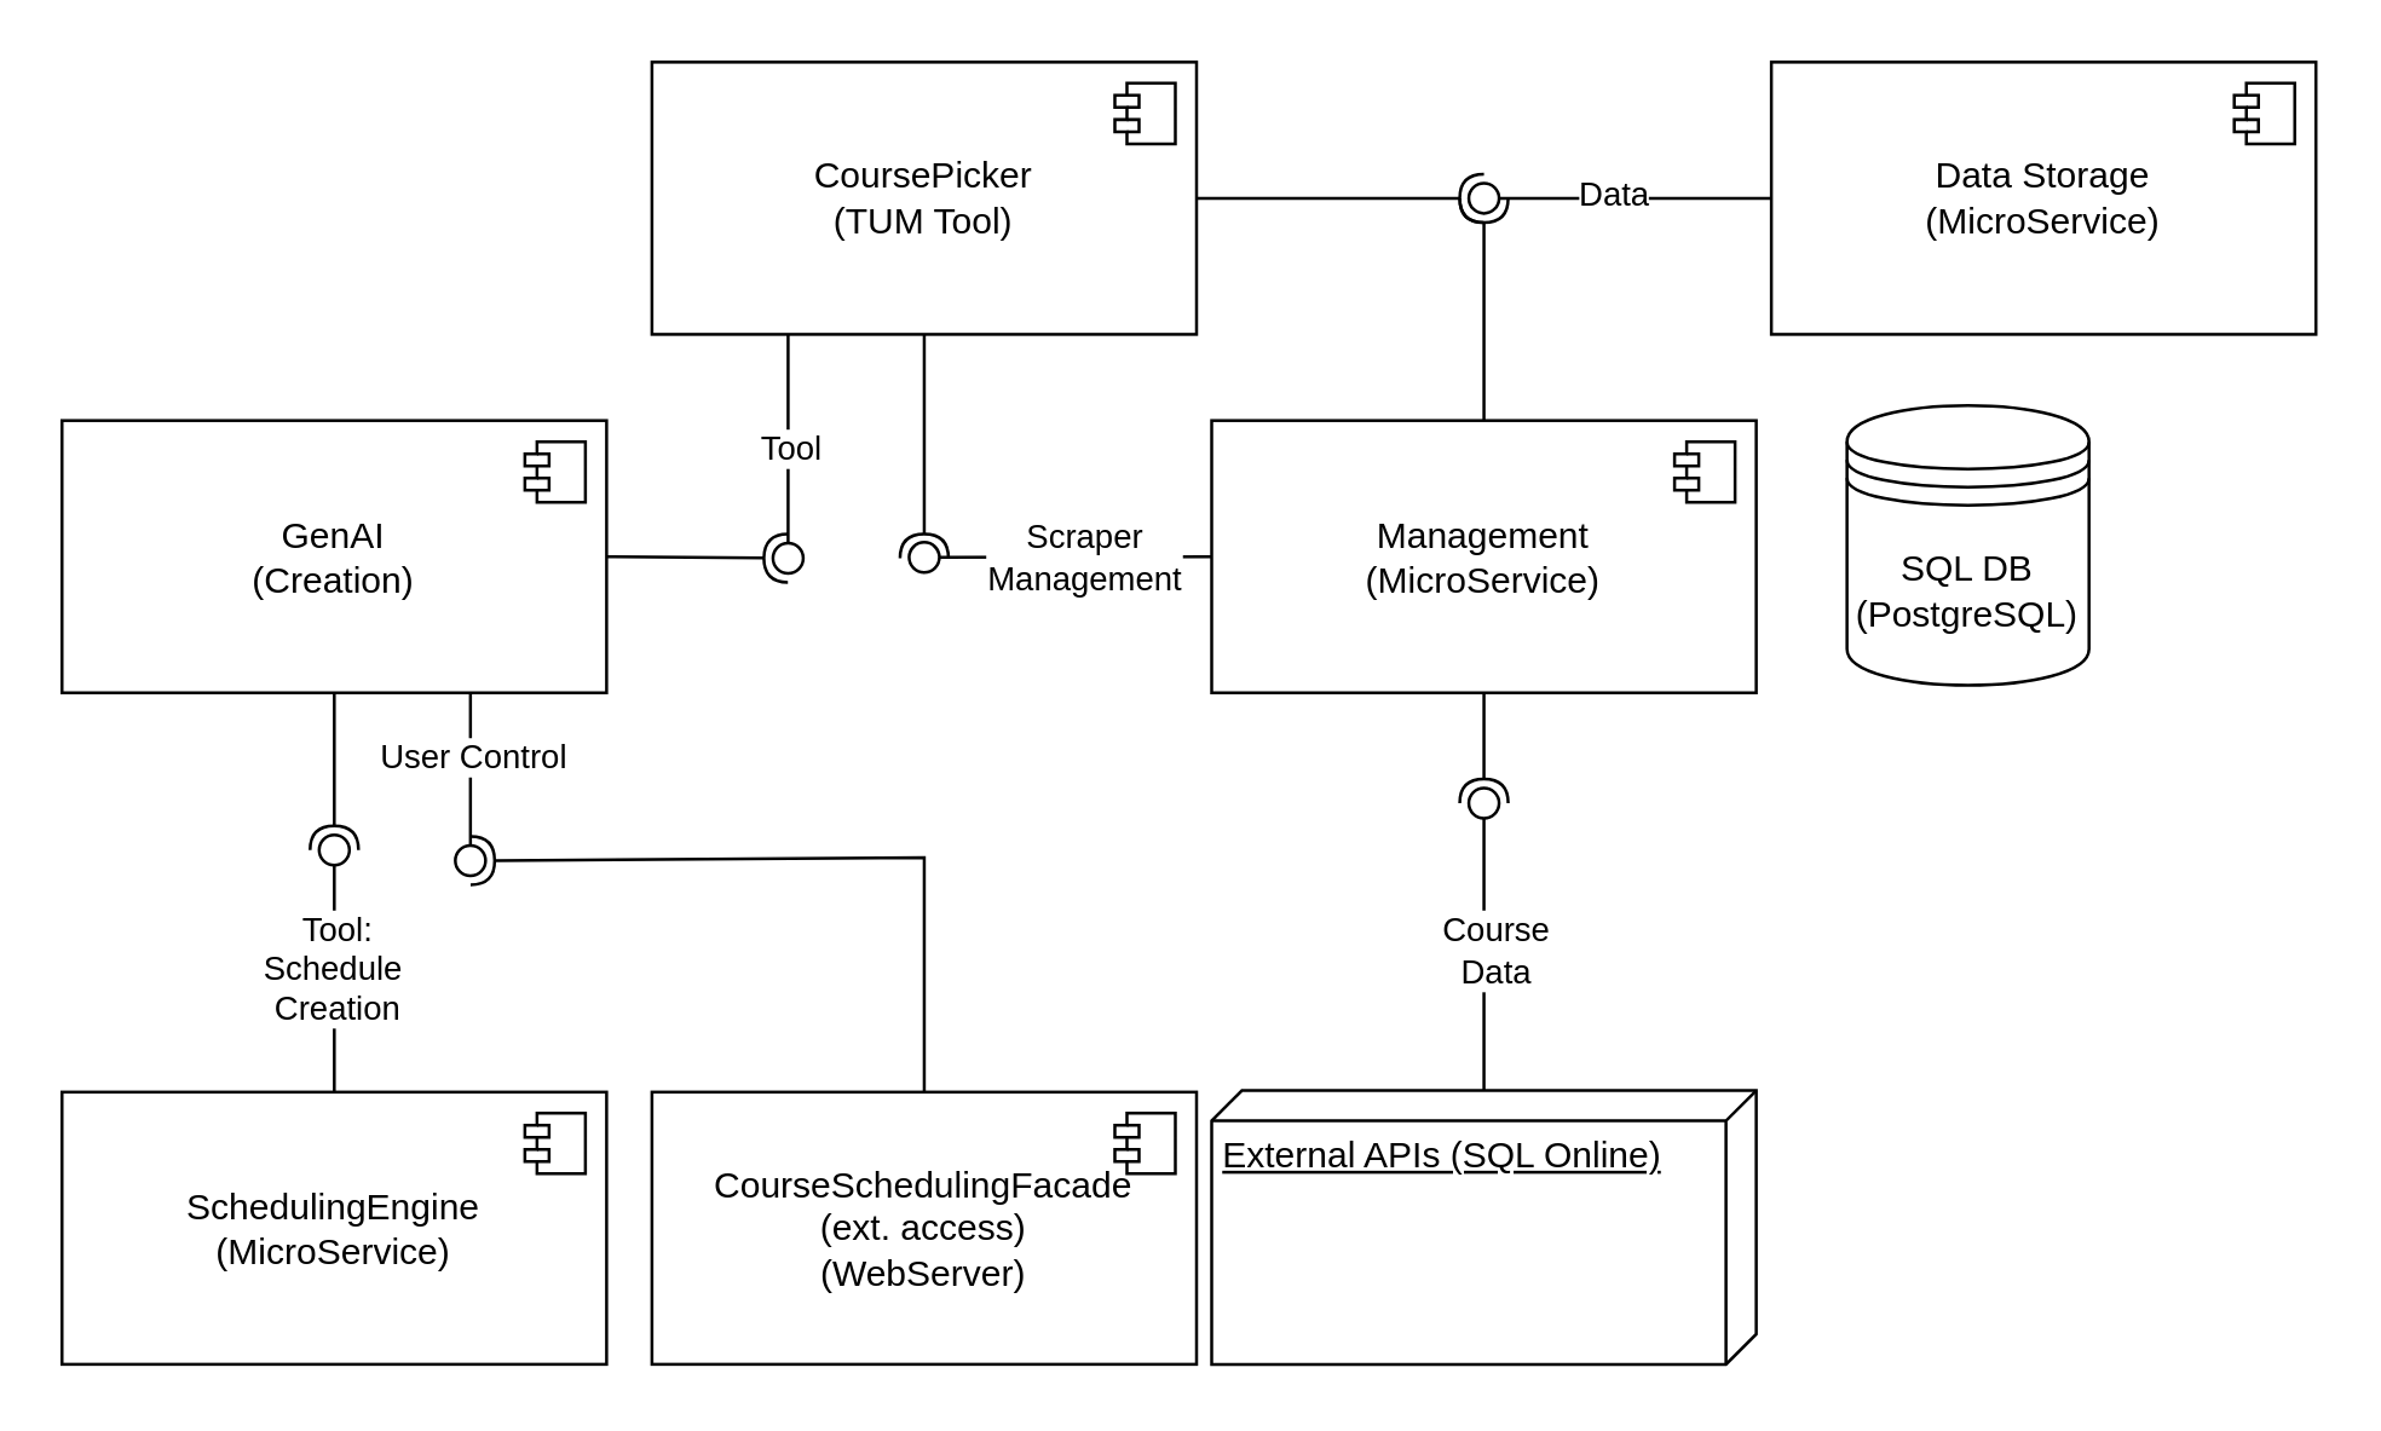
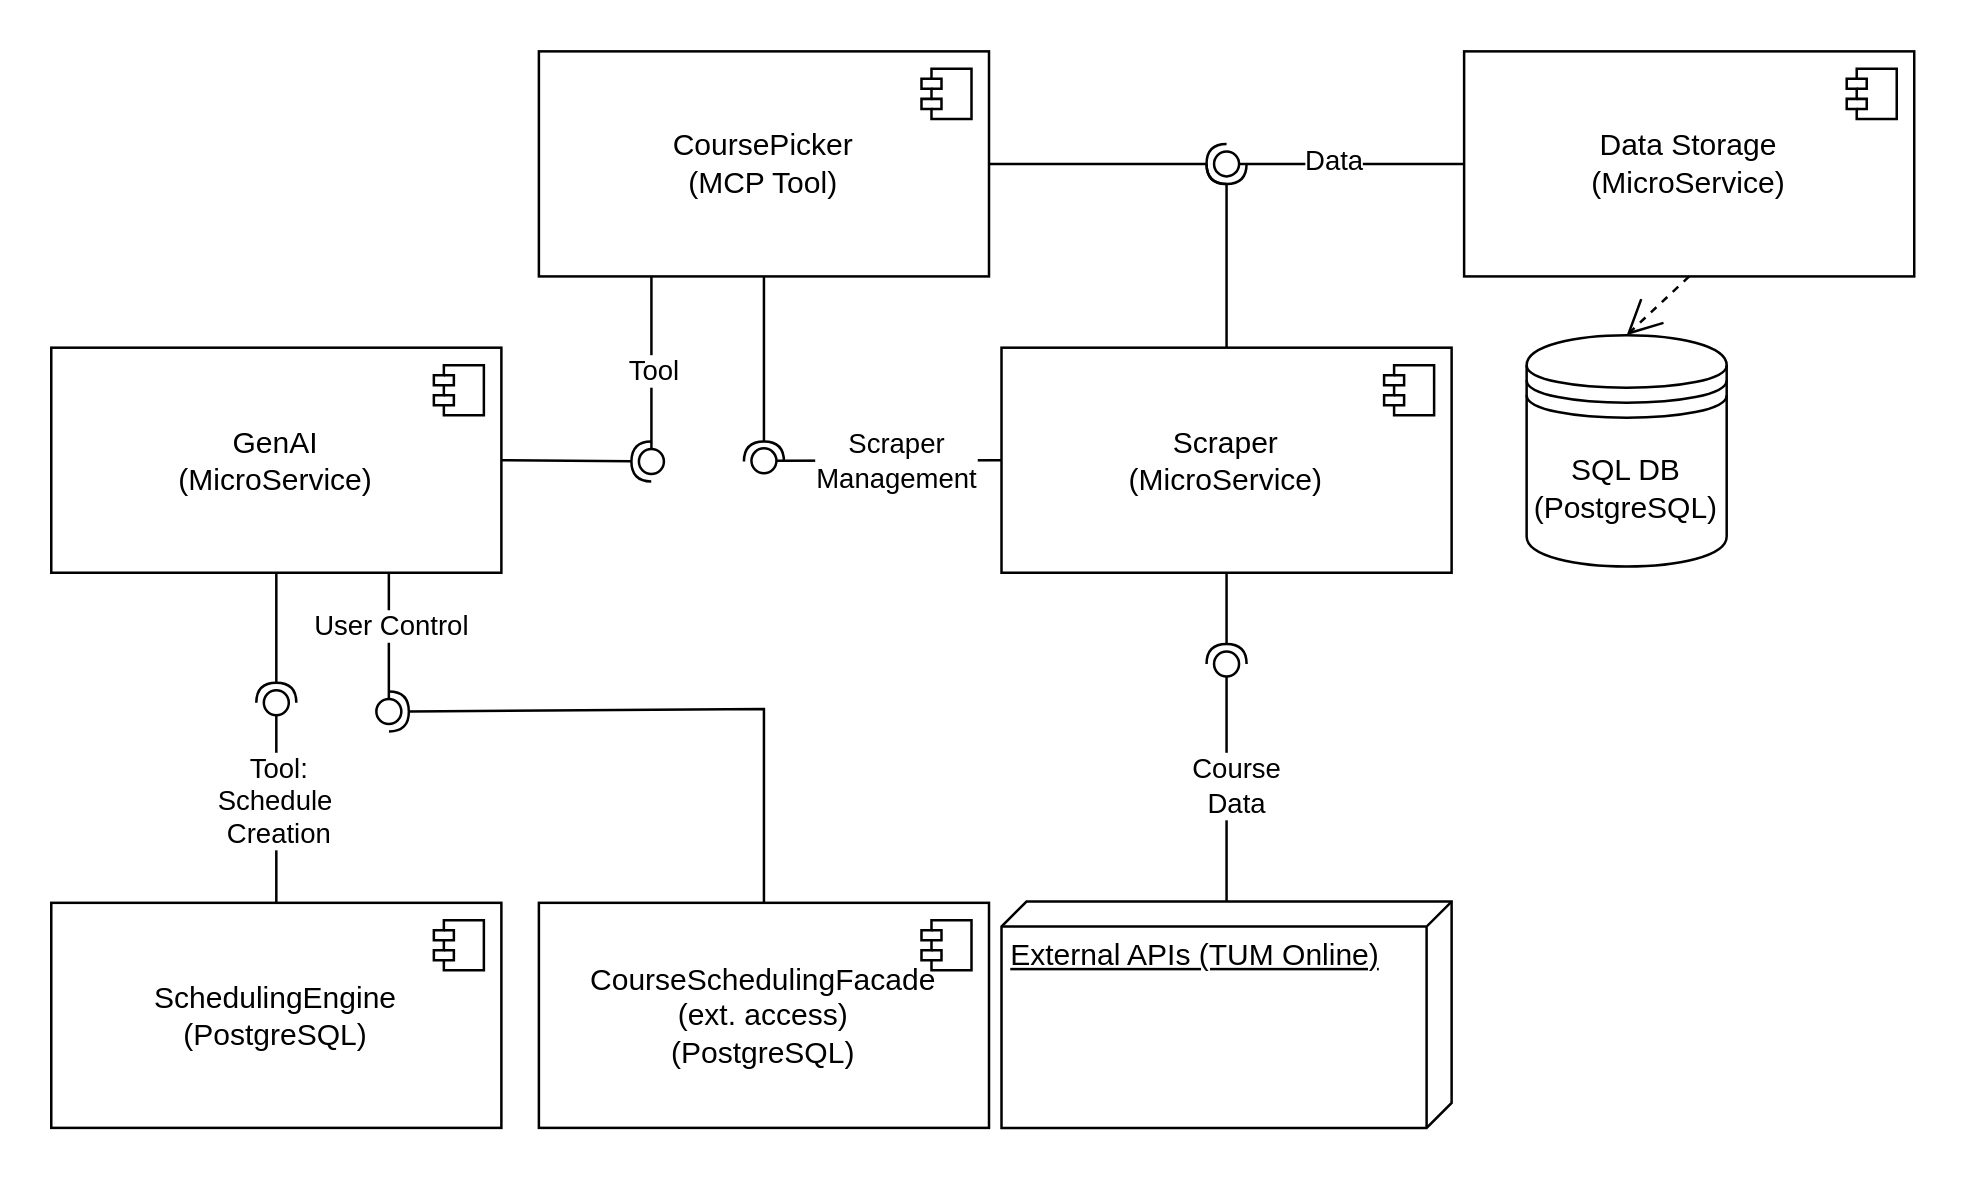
  <mxCell id="0" />
  <mxCell id="1" parent="0" />
- <mxCell id="2" value="&lt;div&gt;GenAI&lt;/div&gt;(Creation)" style="html=1;dropTarget=0;whiteSpace=wrap;" parent="1" vertex="1"><mxGeometry x="20" y="138.5" width="180" height="90" as="geometry" /></mxCell>
+ <mxCell id="2" value="&lt;div&gt;GenAI&lt;/div&gt;(MicroService)" style="html=1;dropTarget=0;whiteSpace=wrap;" parent="1" vertex="1"><mxGeometry x="20" y="138.5" width="180" height="90" as="geometry" /></mxCell>
  <mxCell id="3" value="" style="shape=module;jettyWidth=8;jettyHeight=4;" parent="2" vertex="1"><mxGeometry x="1" width="20" height="20" relative="1" as="geometry"><mxPoint x="-27" y="7" as="offset" /></mxGeometry></mxCell>
- <mxCell id="4" value="&lt;div&gt;CoursePicker&lt;/div&gt;(TUM Tool)" style="html=1;dropTarget=0;whiteSpace=wrap;" parent="1" vertex="1"><mxGeometry x="215" y="20" width="180" height="90" as="geometry" /></mxCell>
+ <mxCell id="4" value="&lt;div&gt;CoursePicker&lt;/div&gt;(MCP Tool)" style="html=1;dropTarget=0;whiteSpace=wrap;" parent="1" vertex="1"><mxGeometry x="215" y="20" width="180" height="90" as="geometry" /></mxCell>
  <mxCell id="5" value="" style="shape=module;jettyWidth=8;jettyHeight=4;" parent="4" vertex="1"><mxGeometry x="1" width="20" height="20" relative="1" as="geometry"><mxPoint x="-27" y="7" as="offset" /></mxGeometry></mxCell>
  <mxCell id="6" value="" style="rounded=0;orthogonalLoop=1;jettySize=auto;html=1;endArrow=halfCircle;endFill=0;endSize=6;strokeWidth=1;sketch=0;exitX=1;exitY=0.5;exitDx=0;exitDy=0;" parent="1" source="2" edge="1"><mxGeometry relative="1" as="geometry"><mxPoint x="200" y="182" as="sourcePoint" /><mxPoint x="260" y="184" as="targetPoint" /></mxGeometry></mxCell>
  <mxCell id="7" value="" style="rounded=0;orthogonalLoop=1;jettySize=auto;html=1;endArrow=oval;endFill=0;sketch=0;sourcePerimeterSpacing=0;targetPerimeterSpacing=0;endSize=10;exitX=0.25;exitY=1;exitDx=0;exitDy=0;" parent="1" source="4" edge="1"><mxGeometry relative="1" as="geometry"><mxPoint x="259.94" y="114" as="sourcePoint" /><mxPoint x="260" y="184" as="targetPoint" /></mxGeometry></mxCell>
  <mxCell id="8" value="Tool" style="edgeLabel;html=1;align=center;verticalAlign=middle;resizable=0;points=[];" parent="7" vertex="1" connectable="0"><mxGeometry x="0.409" y="-1" relative="1" as="geometry"><mxPoint x="1" y="-15" as="offset" /></mxGeometry></mxCell>
  <mxCell id="9" value="" style="ellipse;whiteSpace=wrap;html=1;align=center;aspect=fixed;fillColor=none;strokeColor=none;resizable=0;perimeter=centerPerimeter;rotatable=0;allowArrows=0;points=[];outlineConnect=1;" parent="1" vertex="1"><mxGeometry x="325" y="238" width="10" height="10" as="geometry" /></mxCell>
- <mxCell id="10" value="&lt;div&gt;SchedulingEngine&lt;/div&gt;(MicroService)" style="html=1;dropTarget=0;whiteSpace=wrap;" parent="1" vertex="1"><mxGeometry x="20" y="360.5" width="180" height="90" as="geometry" /></mxCell>
+ <mxCell id="10" value="&lt;div&gt;SchedulingEngine&lt;/div&gt;(PostgreSQL)" style="html=1;dropTarget=0;whiteSpace=wrap;" parent="1" vertex="1"><mxGeometry x="20" y="360.5" width="180" height="90" as="geometry" /></mxCell>
  <mxCell id="11" value="" style="shape=module;jettyWidth=8;jettyHeight=4;" parent="10" vertex="1"><mxGeometry x="1" width="20" height="20" relative="1" as="geometry"><mxPoint x="-27" y="7" as="offset" /></mxGeometry></mxCell>
  <mxCell id="12" value="" style="rounded=0;orthogonalLoop=1;jettySize=auto;html=1;endArrow=oval;endFill=0;sketch=0;sourcePerimeterSpacing=0;targetPerimeterSpacing=0;endSize=10;exitX=0.5;exitY=0;exitDx=0;exitDy=0;" parent="1" source="10" edge="1"><mxGeometry relative="1" as="geometry"><mxPoint x="170" y="306.5" as="sourcePoint" /><mxPoint x="110" y="280.5" as="targetPoint" /></mxGeometry></mxCell>
  <mxCell id="13" value="&lt;div&gt;Tool:&lt;/div&gt;&lt;div&gt;Schedule&amp;nbsp;&lt;/div&gt;&lt;div&gt;Creation&lt;/div&gt;" style="edgeLabel;html=1;align=center;verticalAlign=middle;resizable=0;points=[];" parent="12" vertex="1" connectable="0"><mxGeometry x="-0.18" y="-2" relative="1" as="geometry"><mxPoint x="-2" y="-8" as="offset" /></mxGeometry></mxCell>
  <mxCell id="14" value="" style="ellipse;whiteSpace=wrap;html=1;align=center;aspect=fixed;fillColor=none;strokeColor=none;resizable=0;perimeter=centerPerimeter;rotatable=0;allowArrows=0;points=[];outlineConnect=1;" parent="1" vertex="1"><mxGeometry x="145" y="190.5" width="10" height="10" as="geometry" /></mxCell>
- <mxCell id="15" value="&lt;div&gt;Management&lt;/div&gt;&lt;div&gt;(MicroService)&lt;/div&gt;" style="html=1;dropTarget=0;whiteSpace=wrap;" parent="1" vertex="1"><mxGeometry x="400" y="138.5" width="180" height="90" as="geometry" /></mxCell>
+ <mxCell id="15" value="&lt;div&gt;Scraper&lt;/div&gt;&lt;div&gt;(MicroService)&lt;/div&gt;" style="html=1;dropTarget=0;whiteSpace=wrap;" parent="1" vertex="1"><mxGeometry x="400" y="138.5" width="180" height="90" as="geometry" /></mxCell>
  <mxCell id="16" value="" style="shape=module;jettyWidth=8;jettyHeight=4;" parent="15" vertex="1"><mxGeometry x="1" width="20" height="20" relative="1" as="geometry"><mxPoint x="-27" y="7" as="offset" /></mxGeometry></mxCell>
- <mxCell id="17" value="&lt;div&gt;External APIs (SQL Online)&lt;/div&gt;" style="verticalAlign=top;align=left;spacingTop=8;spacingLeft=2;spacingRight=12;shape=cube;size=10;direction=south;fontStyle=4;html=1;whiteSpace=wrap;" parent="1" vertex="1"><mxGeometry x="400" y="360" width="180" height="90.5" as="geometry" /></mxCell>
+ <mxCell id="17" value="&lt;div&gt;External APIs (TUM Online)&lt;/div&gt;" style="verticalAlign=top;align=left;spacingTop=8;spacingLeft=2;spacingRight=12;shape=cube;size=10;direction=south;fontStyle=4;html=1;whiteSpace=wrap;" parent="1" vertex="1"><mxGeometry x="400" y="360" width="180" height="90.5" as="geometry" /></mxCell>
  <mxCell id="18" value="" style="rounded=0;orthogonalLoop=1;jettySize=auto;html=1;endArrow=oval;endFill=0;sketch=0;sourcePerimeterSpacing=0;targetPerimeterSpacing=0;endSize=10;" parent="1" source="17" target="40" edge="1"><mxGeometry relative="1" as="geometry"><mxPoint x="600" y="465" as="sourcePoint" /><mxPoint x="490" y="395" as="targetPoint" /></mxGeometry></mxCell>
  <mxCell id="19" value="&lt;div align=&quot;center&quot;&gt;Course&lt;/div&gt;&lt;div align=&quot;center&quot;&gt;Data&lt;/div&gt;" style="edgeLabel;html=1;align=center;verticalAlign=middle;resizable=0;points=[];" parent="18" vertex="1" connectable="0"><mxGeometry x="-0.012" y="-3" relative="1" as="geometry"><mxPoint as="offset" /></mxGeometry></mxCell>
  <mxCell id="20" value="" style="ellipse;whiteSpace=wrap;html=1;align=center;aspect=fixed;fillColor=none;strokeColor=none;resizable=0;perimeter=centerPerimeter;rotatable=0;allowArrows=0;points=[];outlineConnect=1;" parent="1" vertex="1"><mxGeometry x="255" y="378" width="10" height="10" as="geometry" /></mxCell>
  <mxCell id="21" value="&lt;div&gt;Data Storage&lt;/div&gt;&lt;div&gt;(MicroService)&lt;/div&gt;" style="html=1;dropTarget=0;whiteSpace=wrap;" parent="1" vertex="1"><mxGeometry x="585" y="20" width="180" height="90" as="geometry" /></mxCell>
  <mxCell id="22" value="" style="shape=module;jettyWidth=8;jettyHeight=4;" parent="21" vertex="1"><mxGeometry x="1" width="20" height="20" relative="1" as="geometry"><mxPoint x="-27" y="7" as="offset" /></mxGeometry></mxCell>
  <mxCell id="23" value="" style="rounded=0;orthogonalLoop=1;jettySize=auto;html=1;endArrow=halfCircle;endFill=0;endSize=6;strokeWidth=1;sketch=0;exitX=0.5;exitY=0;exitDx=0;exitDy=0;" parent="1" source="15" edge="1"><mxGeometry relative="1" as="geometry"><mxPoint x="490" y="133.5" as="sourcePoint" /><mxPoint x="490" y="65" as="targetPoint" /></mxGeometry></mxCell>
  <mxCell id="24" value="" style="ellipse;whiteSpace=wrap;html=1;align=center;aspect=fixed;fillColor=none;strokeColor=none;resizable=0;perimeter=centerPerimeter;rotatable=0;allowArrows=0;points=[];outlineConnect=1;" parent="1" vertex="1"><mxGeometry x="285" y="278" width="10" height="10" as="geometry" /></mxCell>
  <mxCell id="25" value="" style="rounded=0;orthogonalLoop=1;jettySize=auto;html=1;endArrow=halfCircle;endFill=0;endSize=6;strokeWidth=1;sketch=0;exitX=0.5;exitY=1;exitDx=0;exitDy=0;" parent="1" source="4" edge="1"><mxGeometry relative="1" as="geometry"><mxPoint x="305" y="114" as="sourcePoint" /><mxPoint x="305" y="184" as="targetPoint" /></mxGeometry></mxCell>
  <mxCell id="26" value="" style="rounded=0;orthogonalLoop=1;jettySize=auto;html=1;endArrow=oval;endFill=0;sketch=0;sourcePerimeterSpacing=0;targetPerimeterSpacing=0;endSize=10;exitX=0;exitY=0.5;exitDx=0;exitDy=0;" parent="1" source="15" edge="1"><mxGeometry relative="1" as="geometry"><mxPoint x="395" y="183.25" as="sourcePoint" /><mxPoint x="305" y="183.75" as="targetPoint" /></mxGeometry></mxCell>
  <mxCell id="27" value="Scraper&lt;br&gt;Management" style="edgeLabel;html=1;align=center;verticalAlign=middle;resizable=0;points=[];" parent="26" vertex="1" connectable="0"><mxGeometry x="0.434" y="2" relative="1" as="geometry"><mxPoint x="25" y="-2" as="offset" /></mxGeometry></mxCell>
  <mxCell id="28" value="" style="rounded=0;orthogonalLoop=1;jettySize=auto;html=1;endArrow=halfCircle;endFill=0;endSize=6;strokeWidth=1;sketch=0;exitX=1;exitY=0.5;exitDx=0;exitDy=0;" parent="1" source="4" edge="1"><mxGeometry relative="1" as="geometry"><mxPoint x="395" y="65" as="sourcePoint" /><mxPoint x="490" y="65" as="targetPoint" /></mxGeometry></mxCell>
  <mxCell id="29" value="" style="rounded=0;orthogonalLoop=1;jettySize=auto;html=1;endArrow=oval;endFill=0;sketch=0;sourcePerimeterSpacing=0;targetPerimeterSpacing=0;endSize=10;exitX=0;exitY=0.5;exitDx=0;exitDy=0;" parent="1" source="21" edge="1"><mxGeometry relative="1" as="geometry"><mxPoint x="535" y="72" as="sourcePoint" /><mxPoint x="490" y="65" as="targetPoint" /></mxGeometry></mxCell>
  <mxCell id="30" value="Data" style="edgeLabel;html=1;align=center;verticalAlign=middle;resizable=0;points=[];" parent="29" vertex="1" connectable="0"><mxGeometry x="0.12" y="-2" relative="1" as="geometry"><mxPoint as="offset" /></mxGeometry></mxCell>
  <mxCell id="31" value="" style="rounded=0;orthogonalLoop=1;jettySize=auto;html=1;endArrow=halfCircle;endFill=0;endSize=6;strokeWidth=1;sketch=0;exitX=0.5;exitY=1;exitDx=0;exitDy=0;" parent="1" source="2" edge="1"><mxGeometry relative="1" as="geometry"><mxPoint x="200" y="223.5" as="sourcePoint" /><mxPoint x="110" y="280.5" as="targetPoint" /></mxGeometry></mxCell>
- <mxCell id="32" value="&lt;div&gt;CourseSchedulingFacade&lt;/div&gt;&lt;div&gt;(ext. access)&lt;/div&gt;&lt;div&gt;(WebServer)&lt;/div&gt;" style="html=1;dropTarget=0;whiteSpace=wrap;" vertex="1" parent="1"><mxGeometry x="215" y="360.5" width="180" height="90" as="geometry" /></mxCell>
+ <mxCell id="32" value="&lt;div&gt;CourseSchedulingFacade&lt;/div&gt;&lt;div&gt;(ext. access)&lt;/div&gt;&lt;div&gt;(PostgreSQL)&lt;/div&gt;" style="html=1;dropTarget=0;whiteSpace=wrap;" vertex="1" parent="1"><mxGeometry x="215" y="360.5" width="180" height="90" as="geometry" /></mxCell>
  <mxCell id="33" value="" style="shape=module;jettyWidth=8;jettyHeight=4;" vertex="1" parent="32"><mxGeometry x="1" width="20" height="20" relative="1" as="geometry"><mxPoint x="-27" y="7" as="offset" /></mxGeometry></mxCell>
  <mxCell id="34" value="" style="rounded=0;orthogonalLoop=1;jettySize=auto;html=1;endArrow=halfCircle;endFill=0;endSize=6;strokeWidth=1;sketch=0;exitX=0.5;exitY=0;exitDx=0;exitDy=0;entryX=0.833;entryY=0.467;entryDx=0;entryDy=0;entryPerimeter=0;" edge="1" target="37" parent="1" source="32"><mxGeometry relative="1" as="geometry"><mxPoint x="290" y="300" as="sourcePoint" /><mxPoint x="305" y="250" as="targetPoint" /><Array as="points"><mxPoint x="305" y="283" /></Array></mxGeometry></mxCell>
  <mxCell id="35" value="" style="rounded=0;orthogonalLoop=1;jettySize=auto;html=1;endArrow=oval;endFill=0;sketch=0;sourcePerimeterSpacing=0;targetPerimeterSpacing=0;endSize=10;exitX=0.75;exitY=1;exitDx=0;exitDy=0;" edge="1" parent="1" source="2" target="37"><mxGeometry relative="1" as="geometry"><mxPoint x="155" y="229" as="sourcePoint" /><mxPoint x="155" y="280" as="targetPoint" /></mxGeometry></mxCell>
  <mxCell id="36" value="User Control" style="edgeLabel;html=1;align=center;verticalAlign=middle;resizable=0;points=[];" vertex="1" connectable="0" parent="35"><mxGeometry x="-0.451" y="-2" relative="1" as="geometry"><mxPoint x="2" y="6" as="offset" /></mxGeometry></mxCell>
  <mxCell id="37" value="" style="ellipse;whiteSpace=wrap;html=1;align=center;aspect=fixed;fillColor=none;strokeColor=none;resizable=0;perimeter=centerPerimeter;rotatable=0;allowArrows=0;points=[];outlineConnect=1;" vertex="1" parent="1"><mxGeometry x="150" y="279" width="10" height="10" as="geometry" /></mxCell>
  <mxCell id="38" value="&lt;div&gt;SQL DB&lt;/div&gt;&lt;div&gt;(PostgreSQL)&lt;/div&gt;" style="shape=datastore;whiteSpace=wrap;html=1;" vertex="1" parent="1"><mxGeometry x="610" y="133.5" width="80" height="92.5" as="geometry" /></mxCell>
  <mxCell id="39" value="" style="rounded=0;orthogonalLoop=1;jettySize=auto;html=1;endArrow=halfCircle;endFill=0;endSize=6;strokeWidth=1;sketch=0;exitX=0.5;exitY=1;exitDx=0;exitDy=0;" edge="1" parent="1" source="15" target="40"><mxGeometry relative="1" as="geometry"><mxPoint x="490" y="229" as="sourcePoint" /><mxPoint x="490" y="270" as="targetPoint" /></mxGeometry></mxCell>
  <mxCell id="40" value="" style="ellipse;whiteSpace=wrap;html=1;align=center;aspect=fixed;fillColor=none;strokeColor=none;resizable=0;perimeter=centerPerimeter;rotatable=0;allowArrows=0;points=[];outlineConnect=1;" parent="1" vertex="1"><mxGeometry x="485" y="260" width="10" height="10" as="geometry" /></mxCell>
+ <mxCell id="41" value="" style="endArrow=open;endSize=12;dashed=1;html=1;rounded=0;exitX=0.5;exitY=1;exitDx=0;exitDy=0;entryX=0.5;entryY=0;entryDx=0;entryDy=0;" edge="1" parent="1" source="21" target="38"><mxGeometry x="0.782" y="-31" width="160" relative="1" as="geometry"><mxPoint x="590" y="296" as="sourcePoint" /><mxPoint x="590" y="260" as="targetPoint" /><mxPoint as="offset" /></mxGeometry></mxCell>
